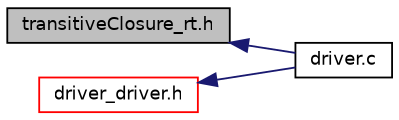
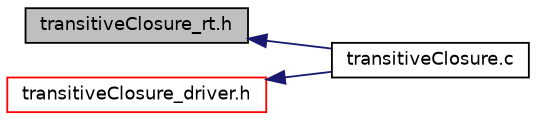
  digraph {
    rankdir=LR
    node [color=black fillcolor=white fontname=Helvetica fontsize=10 shape=record style=filled]
    edge [color=midnightblue dir=back fontname=Helvetica fontsize=10 labelfontname=Helvetica labelfontsize=10 style=solid]
    n1 [fillcolor=grey75 fontcolor=black height=0.2 label="transitiveClosure_rt.h" width=0.4]
-   n2 [height=0.2 label="driver.c" width=0.4]
-   n3 [color=red height=0.2 label="driver_driver.h" width=0.4]
+   n2 [height=0.2 label="transitiveClosure.c" width=0.4]
+   n3 [color=red height=0.2 label="transitiveClosure_driver.h" width=0.4]
    n1 -> n2
    n3 -> n2
  }
